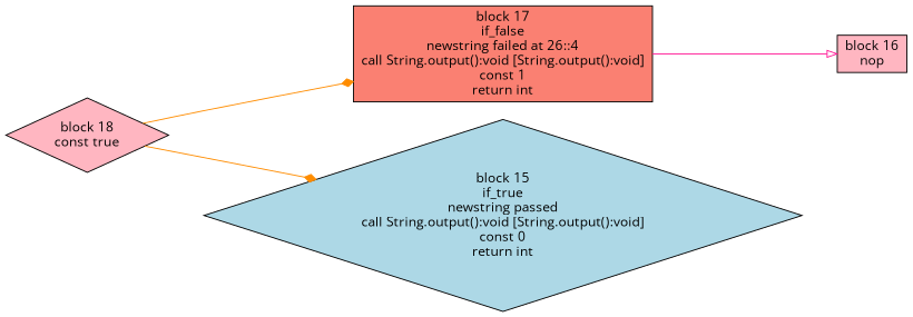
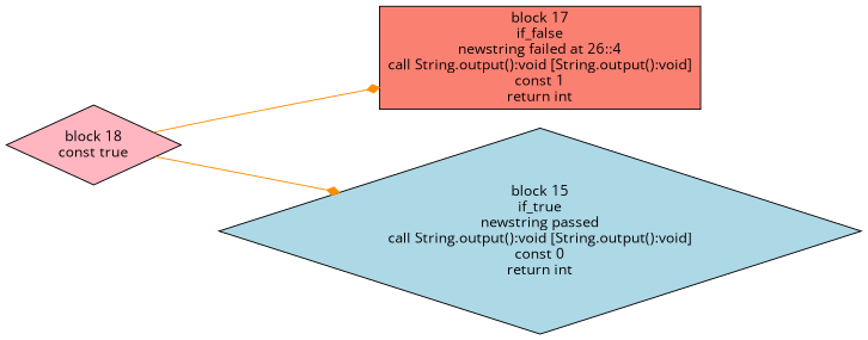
  digraph {
    rankdir=LR
    fontname="Open Sans"
    node [shape=diamond style=filled fillcolor=lightpink fontname="Open Sans"]
    edge [color=darkorange fontsize=8 arrowhead=diamond fontname="Open Sans"]
    n1 [label="block 18\nconst true"]
    n2 [label="block 17\nif_false\nnewstring failed at 26::4\ncall String.output():void [String.output():void]\nconst 1\nreturn int" shape=box fillcolor=salmon]
    n3 [label="block 15\nif_true\nnewstring passed\ncall String.output():void [String.output():void]\nconst 0\nreturn int" fillcolor=lightblue]
-   n4 [label="block 16\nnop" shape=box]
    n1 -> n2
    n1 -> n3
-   n2 -> n4 [color=deeppink arrowhead=onormal]
  }
